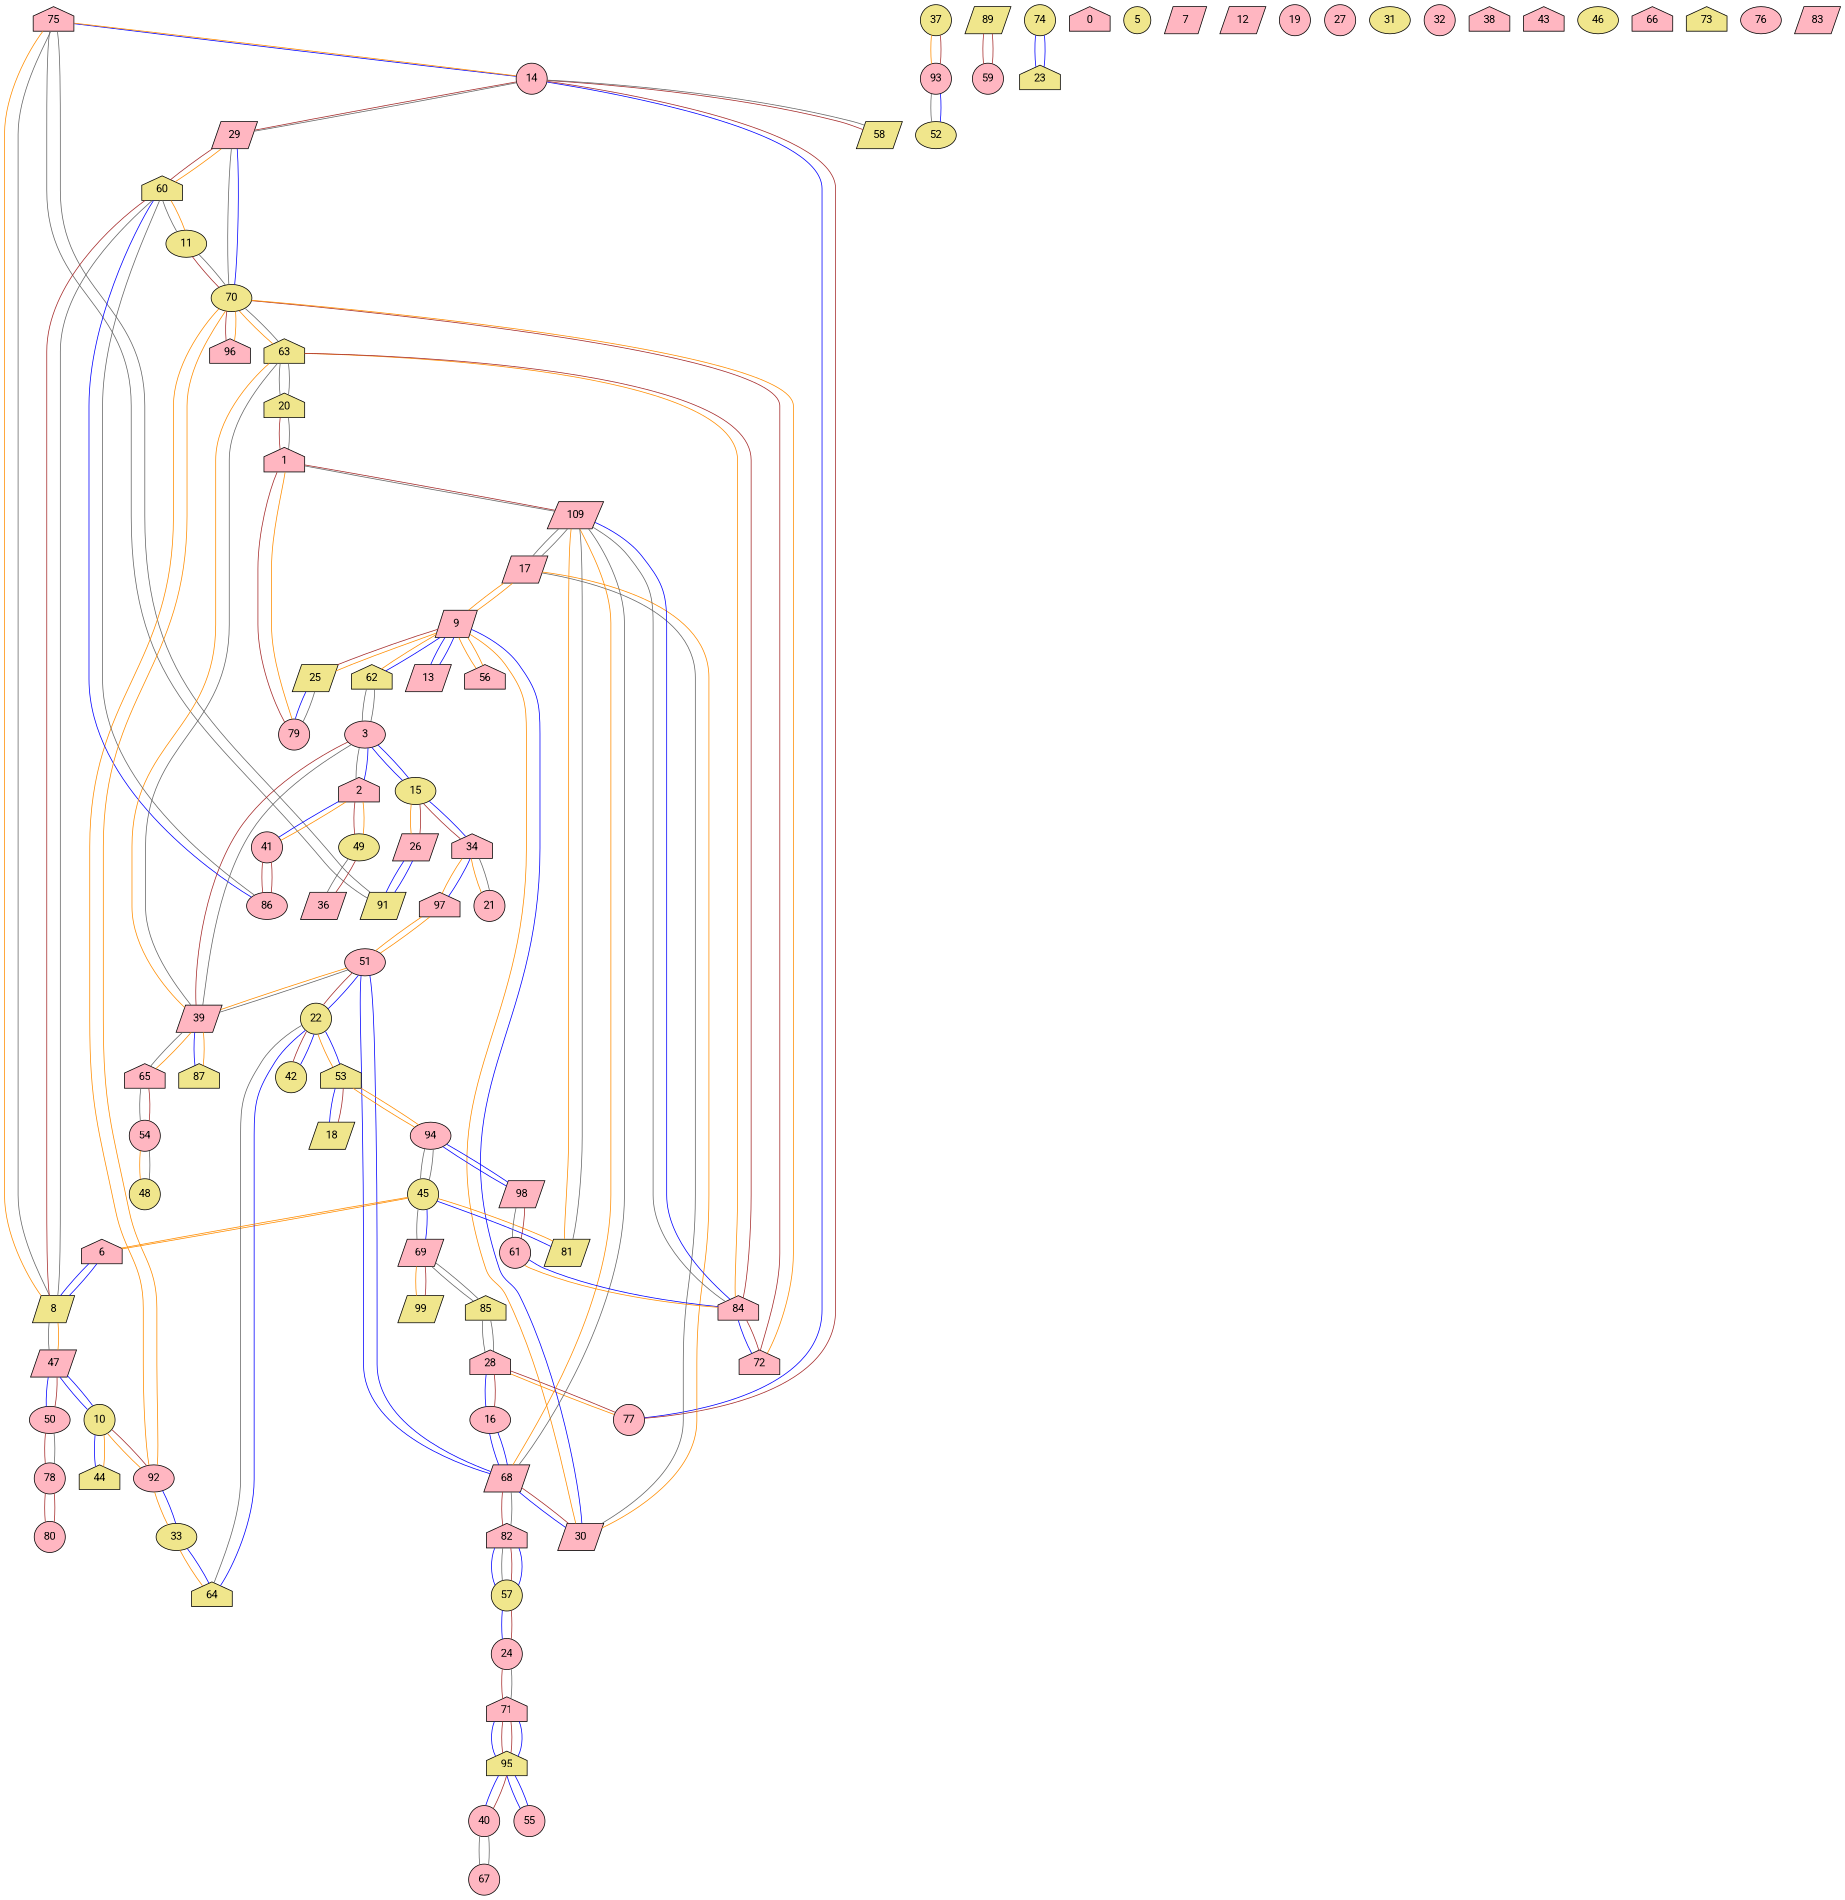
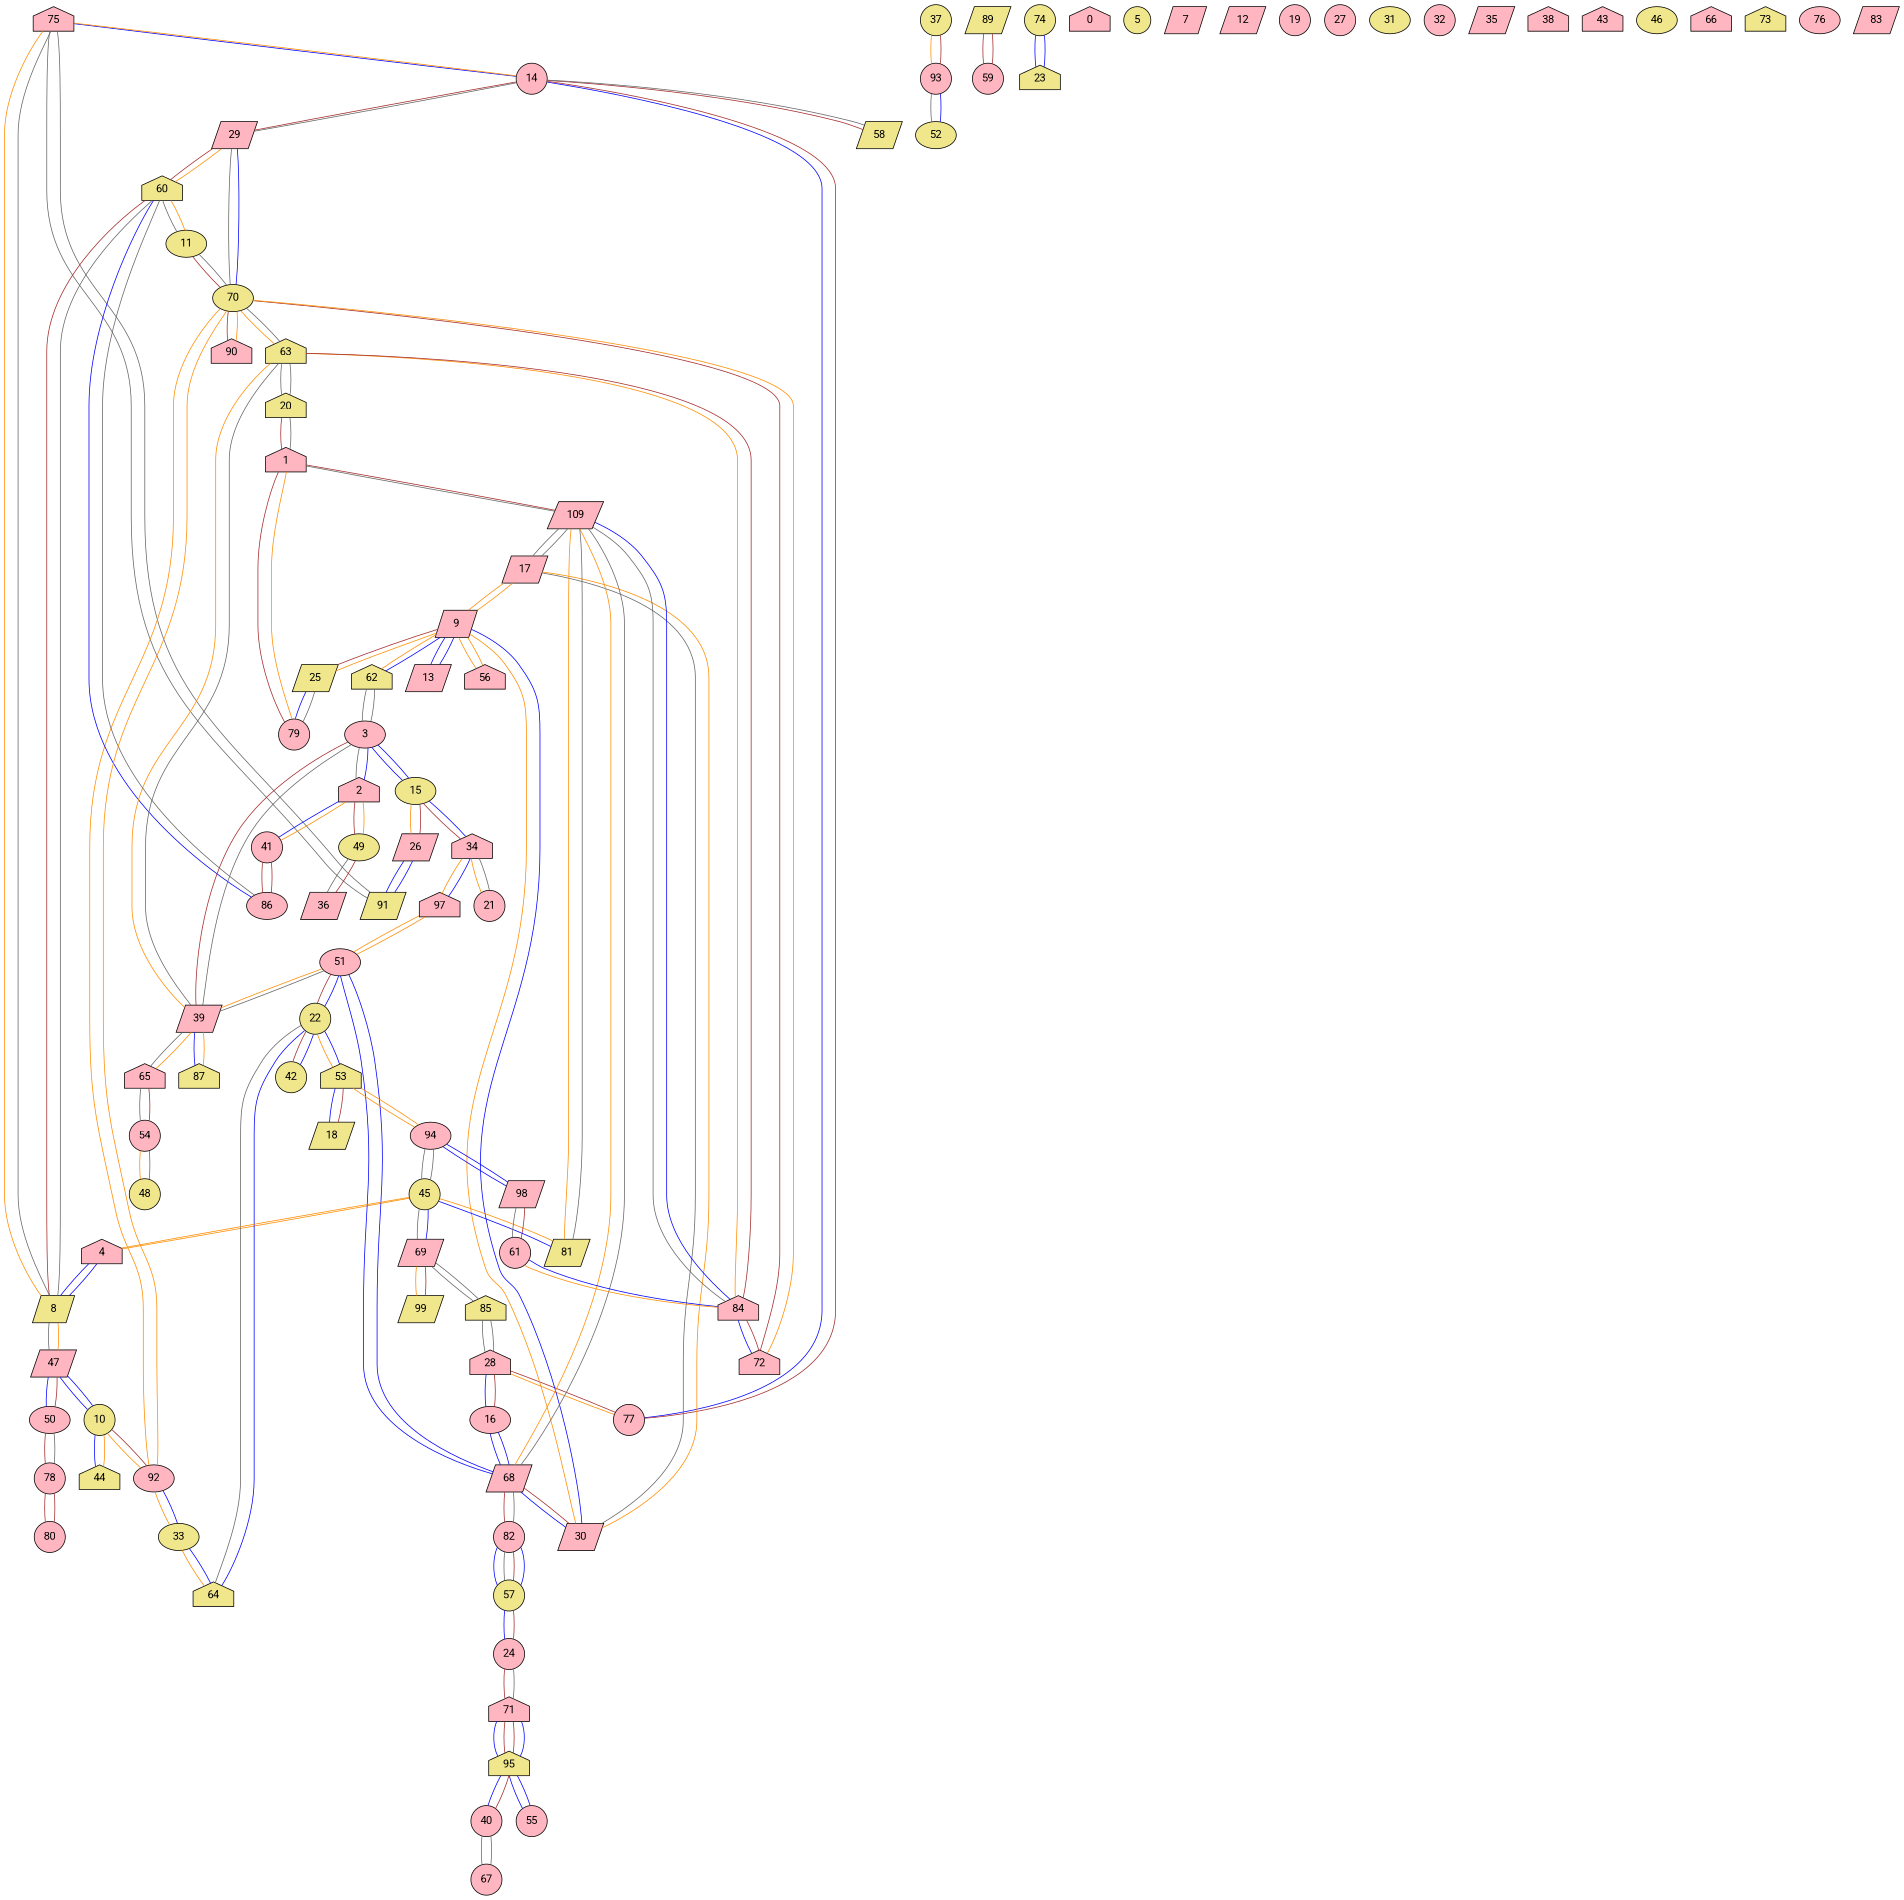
  graph {
    fontname=Roboto
    node [fillcolor=lightpink fontname=Roboto shape=house style=filled]
    edge [color=blue fontname=Roboto]
    75
    14 [shape=circle]
    29 [shape=parallelogram]
    77 [shape=circle]
    58 [fillcolor=khaki shape=parallelogram]
    8 [fillcolor=khaki shape=parallelogram]
    91 [fillcolor=khaki shape=parallelogram]
    70 [fillcolor=khaki shape=ellipse]
    60 [fillcolor=khaki]
    28
-   6
+   6 [label=4]
    47 [shape=parallelogram]
    26 [shape=parallelogram]
    3 [shape=ellipse]
    15 [fillcolor=khaki shape=ellipse]
    2
    39 [shape=parallelogram]
    62 [fillcolor=khaki]
    34
    41 [shape=circle]
    49 [fillcolor=khaki shape=ellipse]
    63 [fillcolor=khaki]
    51 [shape=ellipse]
    65
    87 [fillcolor=khaki]
    9 [shape=parallelogram]
    97
    21 [shape=circle]
    86 [shape=ellipse]
    36 [shape=parallelogram]
    78 [shape=circle]
    80 [shape=circle]
    50 [shape=ellipse]
    17 [shape=parallelogram]
    30 [shape=parallelogram]
    n36 [label=109 shape=parallelogram]
    25 [fillcolor=khaki shape=parallelogram]
    13 [shape=parallelogram]
    56
    68 [shape=parallelogram]
    1
    84
    81 [fillcolor=khaki shape=parallelogram]
    79 [shape=circle]
-   82
+   82 [shape=circle]
    16 [shape=ellipse]
    20 [fillcolor=khaki]
    72
    92 [shape=ellipse]
    11 [fillcolor=khaki shape=ellipse]
-   90 [label=96]
+   90
    61 [shape=circle]
    33 [fillcolor=khaki shape=ellipse]
    10 [fillcolor=khaki shape=circle]
    57 [fillcolor=khaki shape=circle]
    22 [fillcolor=khaki shape=circle]
    53 [fillcolor=khaki]
    94 [shape=ellipse]
    18 [fillcolor=khaki shape=parallelogram]
    64 [fillcolor=khaki]
    42 [fillcolor=khaki shape=circle]
    45 [fillcolor=khaki shape=circle]
    98 [shape=parallelogram]
    54 [shape=circle]
    24 [shape=circle]
    71
    69 [shape=parallelogram]
    85 [fillcolor=khaki]
    99 [fillcolor=khaki shape=parallelogram]
    95 [fillcolor=khaki]
    40 [shape=circle]
    67 [shape=circle]
    55 [shape=circle]
    48 [fillcolor=khaki shape=circle]
    37 [fillcolor=khaki shape=circle]
    93 [shape=circle]
    52 [fillcolor=khaki shape=ellipse]
    44 [fillcolor=khaki]
    89 [fillcolor=khaki shape=parallelogram]
    59 [shape=circle]
    74 [fillcolor=khaki shape=circle]
    23 [fillcolor=khaki]
    n83 [label=0]
    5 [fillcolor=khaki shape=circle]
    7 [shape=parallelogram]
    12 [shape=parallelogram]
    19 [shape=circle]
    27 [shape=circle]
    31 [fillcolor=khaki shape=ellipse]
    32 [shape=circle]
+   35 [shape=parallelogram]
    38
    43
    46 [fillcolor=khaki shape=ellipse]
    66
    73 [fillcolor=khaki]
    76 [shape=ellipse]
    83 [shape=parallelogram]
    75 -- 14
    75 -- 8 [color=darkorange]
    75 -- 91 [color=gray40]
    14 -- 75 [color=darkorange]
    14 -- 29 [color=brown]
    14 -- 77
    14 -- 58 [color=brown]
    29 -- 14 [color=gray40]
    29 -- 70 [color=gray40]
    29 -- 60 [color=brown]
    77 -- 14 [color=brown]
    77 -- 28 [color=brown]
    58 -- 14 [color=gray40]
    8 -- 75 [color=gray40]
    8 -- 60 [color=gray40]
    8 -- 6
    8 -- 47 [color=gray40]
    91 -- 75 [color=gray40]
    91 -- 26
    70 -- 29
    70 -- 63 [color=darkorange]
    70 -- 72 [color=brown]
    70 -- 92 [color=darkorange]
    70 -- 11 [color=gray40]
    70 -- 90 [color=brown]
    60 -- 29 [color=darkorange]
    60 -- 8 [color=brown]
    60 -- 86
    60 -- 11 [color=gray40]
    28 -- 77 [color=darkorange]
    28 -- 16
    28 -- 85 [color=gray40]
    6 -- 8
    6 -- 45 [color=darkorange]
    47 -- 8 [color=darkorange]
    47 -- 50
    47 -- 10
    26 -- 91
    26 -- 15 [color=brown]
    3 -- 15
    3 -- 2 [color=gray40]
    3 -- 39 [color=brown]
    3 -- 62 [color=gray40]
    15 -- 26 [color=darkorange]
    15 -- 3
    15 -- 34 [color=brown]
    2 -- 3
    2 -- 41
    2 -- 49 [color=brown]
    39 -- 3 [color=gray40]
    39 -- 63 [color=gray40]
    39 -- 51 [color=gray40]
    39 -- 65 [color=gray40]
    39 -- 87
    62 -- 3 [color=gray40]
    62 -- 9
    34 -- 15
    34 -- 97 [color=darkorange]
    34 -- 21 [color=darkorange]
    41 -- 2 [color=darkorange]
    41 -- 86 [color=brown]
    49 -- 2 [color=darkorange]
    49 -- 36 [color=gray40]
    63 -- 70 [color=gray40]
    63 -- 39 [color=darkorange]
    63 -- 84 [color=darkorange]
    63 -- 20 [color=gray40]
    51 -- 39 [color=darkorange]
    51 -- 97 [color=darkorange]
    51 -- 68
    51 -- 22 [color=brown]
    65 -- 39 [color=darkorange]
    65 -- 54 [color=gray40]
    87 -- 39 [color=darkorange]
    9 -- 62 [color=darkorange]
    9 -- 17 [color=darkorange]
    9 -- 30 [color=darkorange]
    9 -- 25 [color=brown]
    9 -- 13
    9 -- 56 [color=darkorange]
    97 -- 34
    97 -- 51 [color=darkorange]
    21 -- 34 [color=gray40]
    86 -- 60 [color=gray40]
    86 -- 41 [color=brown]
    36 -- 49 [color=brown]
    78 -- 80 [color=brown]
    78 -- 50 [color=gray40]
    80 -- 78 [color=brown]
    50 -- 47 [color=brown]
    50 -- 78 [color=brown]
    17 -- 9 [color=darkorange]
    17 -- 30 [color=gray40]
    17 -- n36 [color=gray40]
    30 -- 9
    30 -- 17 [color=darkorange]
    30 -- 68 [color=brown]
    n36 -- 17 [color=gray40]
    n36 -- 68 [color=darkorange]
    n36 -- 1 [color=brown]
    n36 -- 84 [color=gray40]
    n36 -- 81 [color=darkorange]
    25 -- 9 [color=darkorange]
    25 -- 79
    13 -- 9
    56 -- 9 [color=darkorange]
    68 -- 51
    68 -- 30
    68 -- n36 [color=gray40]
    68 -- 82 [color=brown]
    68 -- 16
    1 -- n36 [color=gray40]
    1 -- 79 [color=brown]
    1 -- 20 [color=gray40]
    84 -- 63 [color=brown]
    84 -- n36
    84 -- 72
    84 -- 61
    81 -- n36 [color=gray40]
    81 -- 45 [color=darkorange]
    79 -- 25 [color=gray40]
    79 -- 1 [color=darkorange]
    82 -- 68 [color=gray40]
    82 -- 57
    82 -- 57 [color=gray40]
    16 -- 28 [color=brown]
    16 -- 68
    20 -- 63 [color=gray40]
    20 -- 1 [color=brown]
    72 -- 70 [color=darkorange]
    72 -- 84 [color=brown]
    92 -- 70 [color=darkorange]
    92 -- 33 [color=darkorange]
    92 -- 10 [color=brown]
    11 -- 70 [color=brown]
    11 -- 60 [color=darkorange]
    90 -- 70 [color=darkorange]
    61 -- 84 [color=darkorange]
    61 -- 98 [color=brown]
    33 -- 92
    33 -- 64 [color=darkorange]
    10 -- 47
    10 -- 92 [color=darkorange]
    10 -- 44
    57 -- 82 [color=brown]
    57 -- 82
    57 -- 24
    22 -- 51
    22 -- 53 [color=darkorange]
    22 -- 64 [color=gray40]
    22 -- 42 [color=brown]
    53 -- 22
    53 -- 94 [color=darkorange]
    53 -- 18
    94 -- 53 [color=darkorange]
    94 -- 45 [color=gray40]
    94 -- 98
    18 -- 53 [color=brown]
    64 -- 33
    64 -- 22
    42 -- 22
    45 -- 6 [color=darkorange]
    45 -- 81
    45 -- 94 [color=gray40]
    45 -- 69 [color=gray40]
    98 -- 61 [color=gray40]
    98 -- 94
    54 -- 65 [color=brown]
    54 -- 48 [color=darkorange]
    24 -- 57 [color=brown]
    24 -- 71 [color=brown]
    71 -- 24 [color=gray40]
    71 -- 95
    71 -- 95 [color=brown]
    69 -- 45
    69 -- 85 [color=gray40]
    69 -- 99 [color=darkorange]
    85 -- 28 [color=gray40]
    85 -- 69 [color=gray40]
    99 -- 69 [color=brown]
    95 -- 71 [color=brown]
    95 -- 71
    95 -- 40
    95 -- 55
    40 -- 95 [color=brown]
    40 -- 67 [color=gray40]
    67 -- 40 [color=gray40]
    55 -- 95
    48 -- 54 [color=gray40]
    37 -- 93 [color=darkorange]
    93 -- 37 [color=brown]
    93 -- 52 [color=gray40]
    52 -- 93
    44 -- 10 [color=darkorange]
    89 -- 59 [color=brown]
    59 -- 89 [color=brown]
    74 -- 23
    23 -- 74
  }
